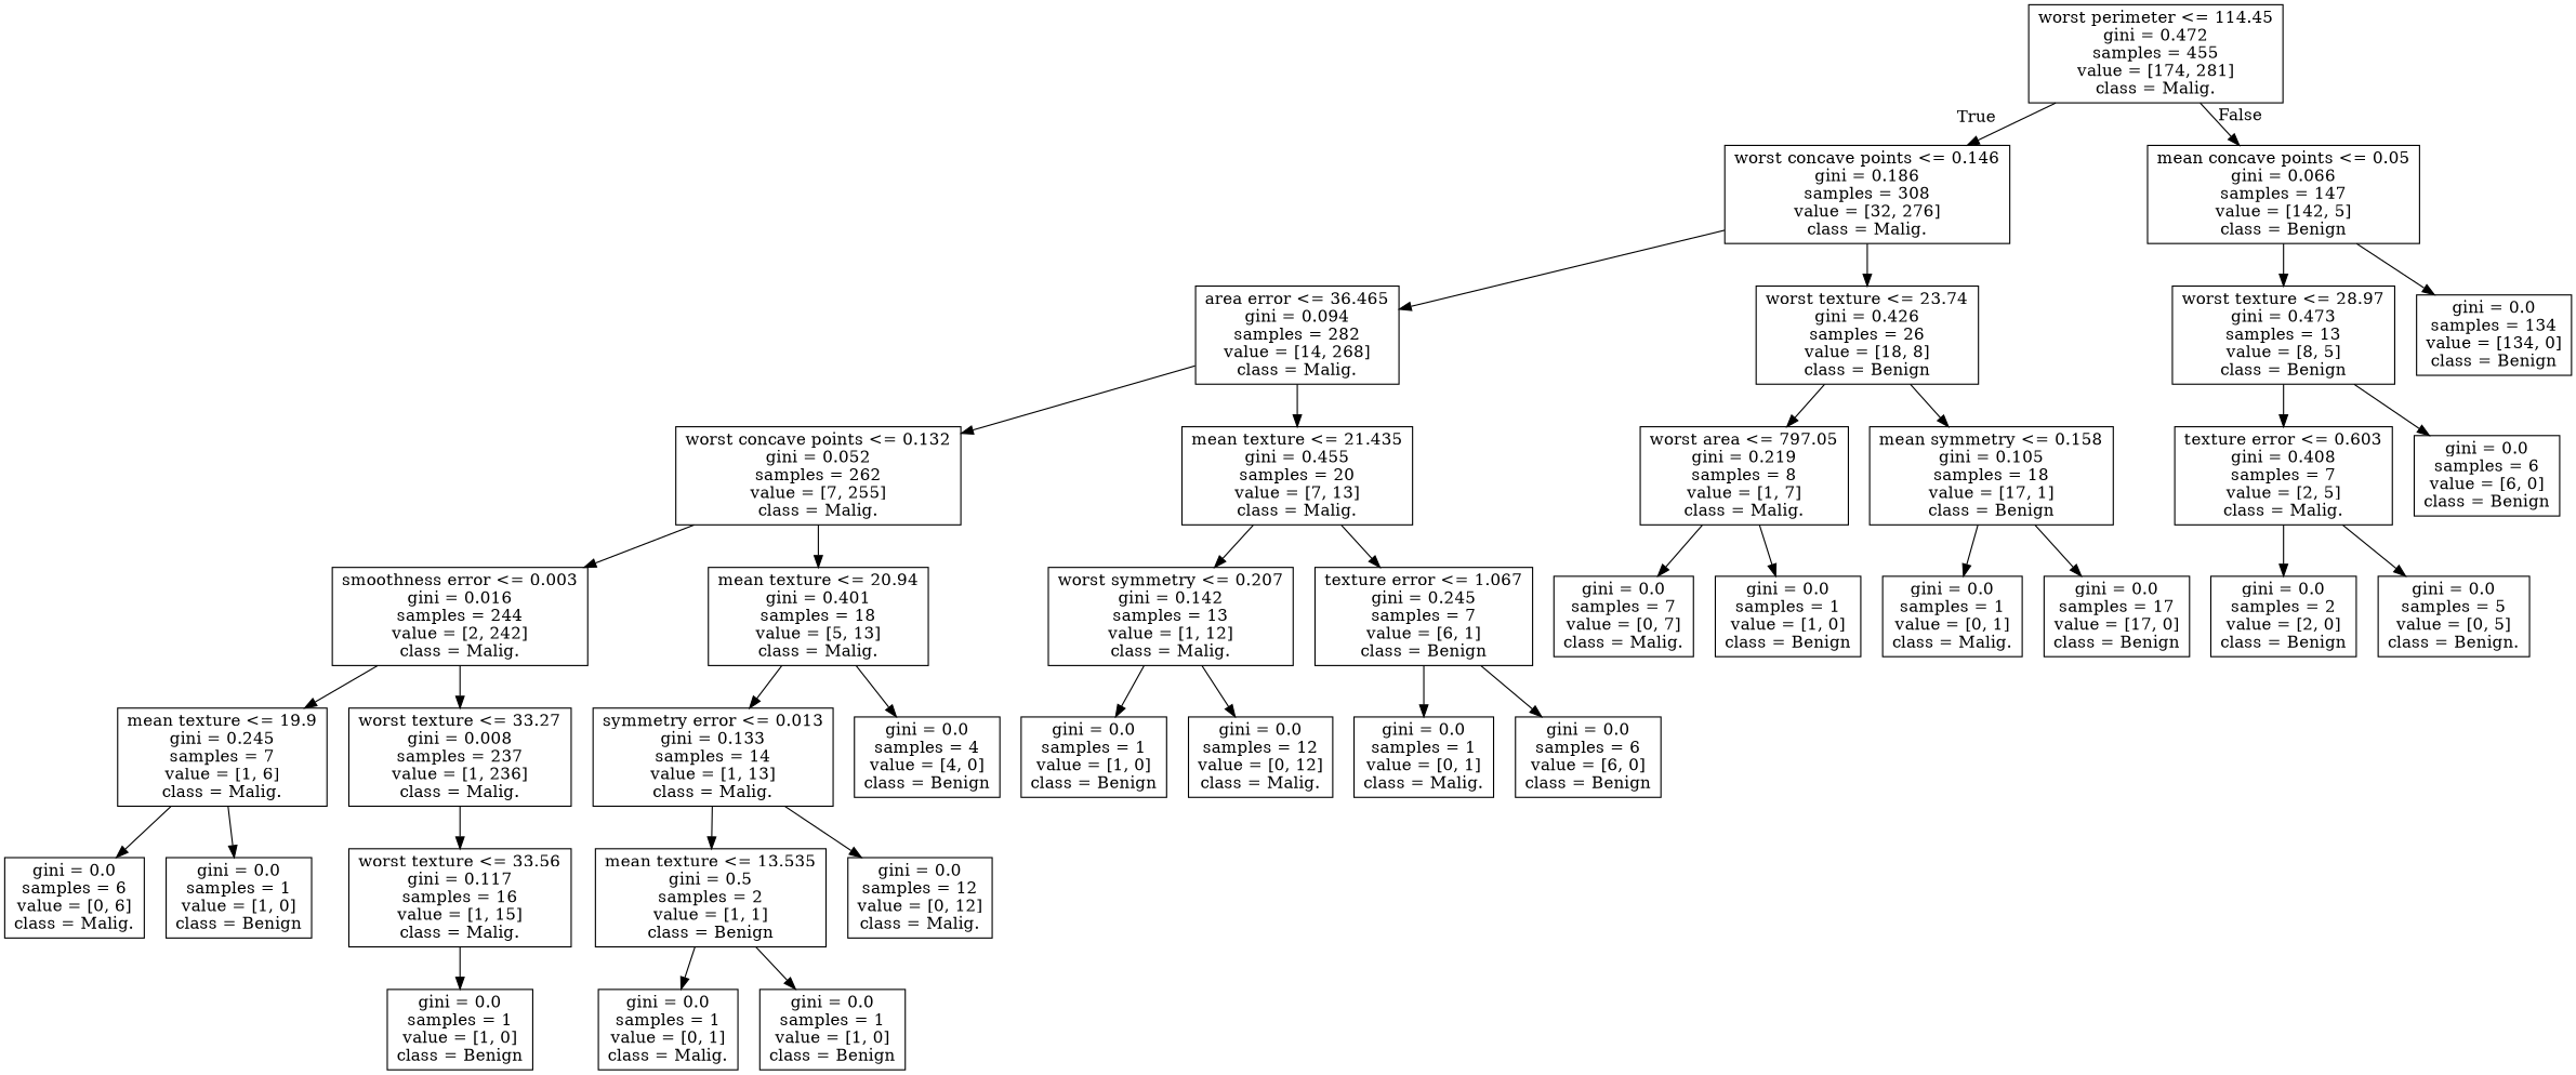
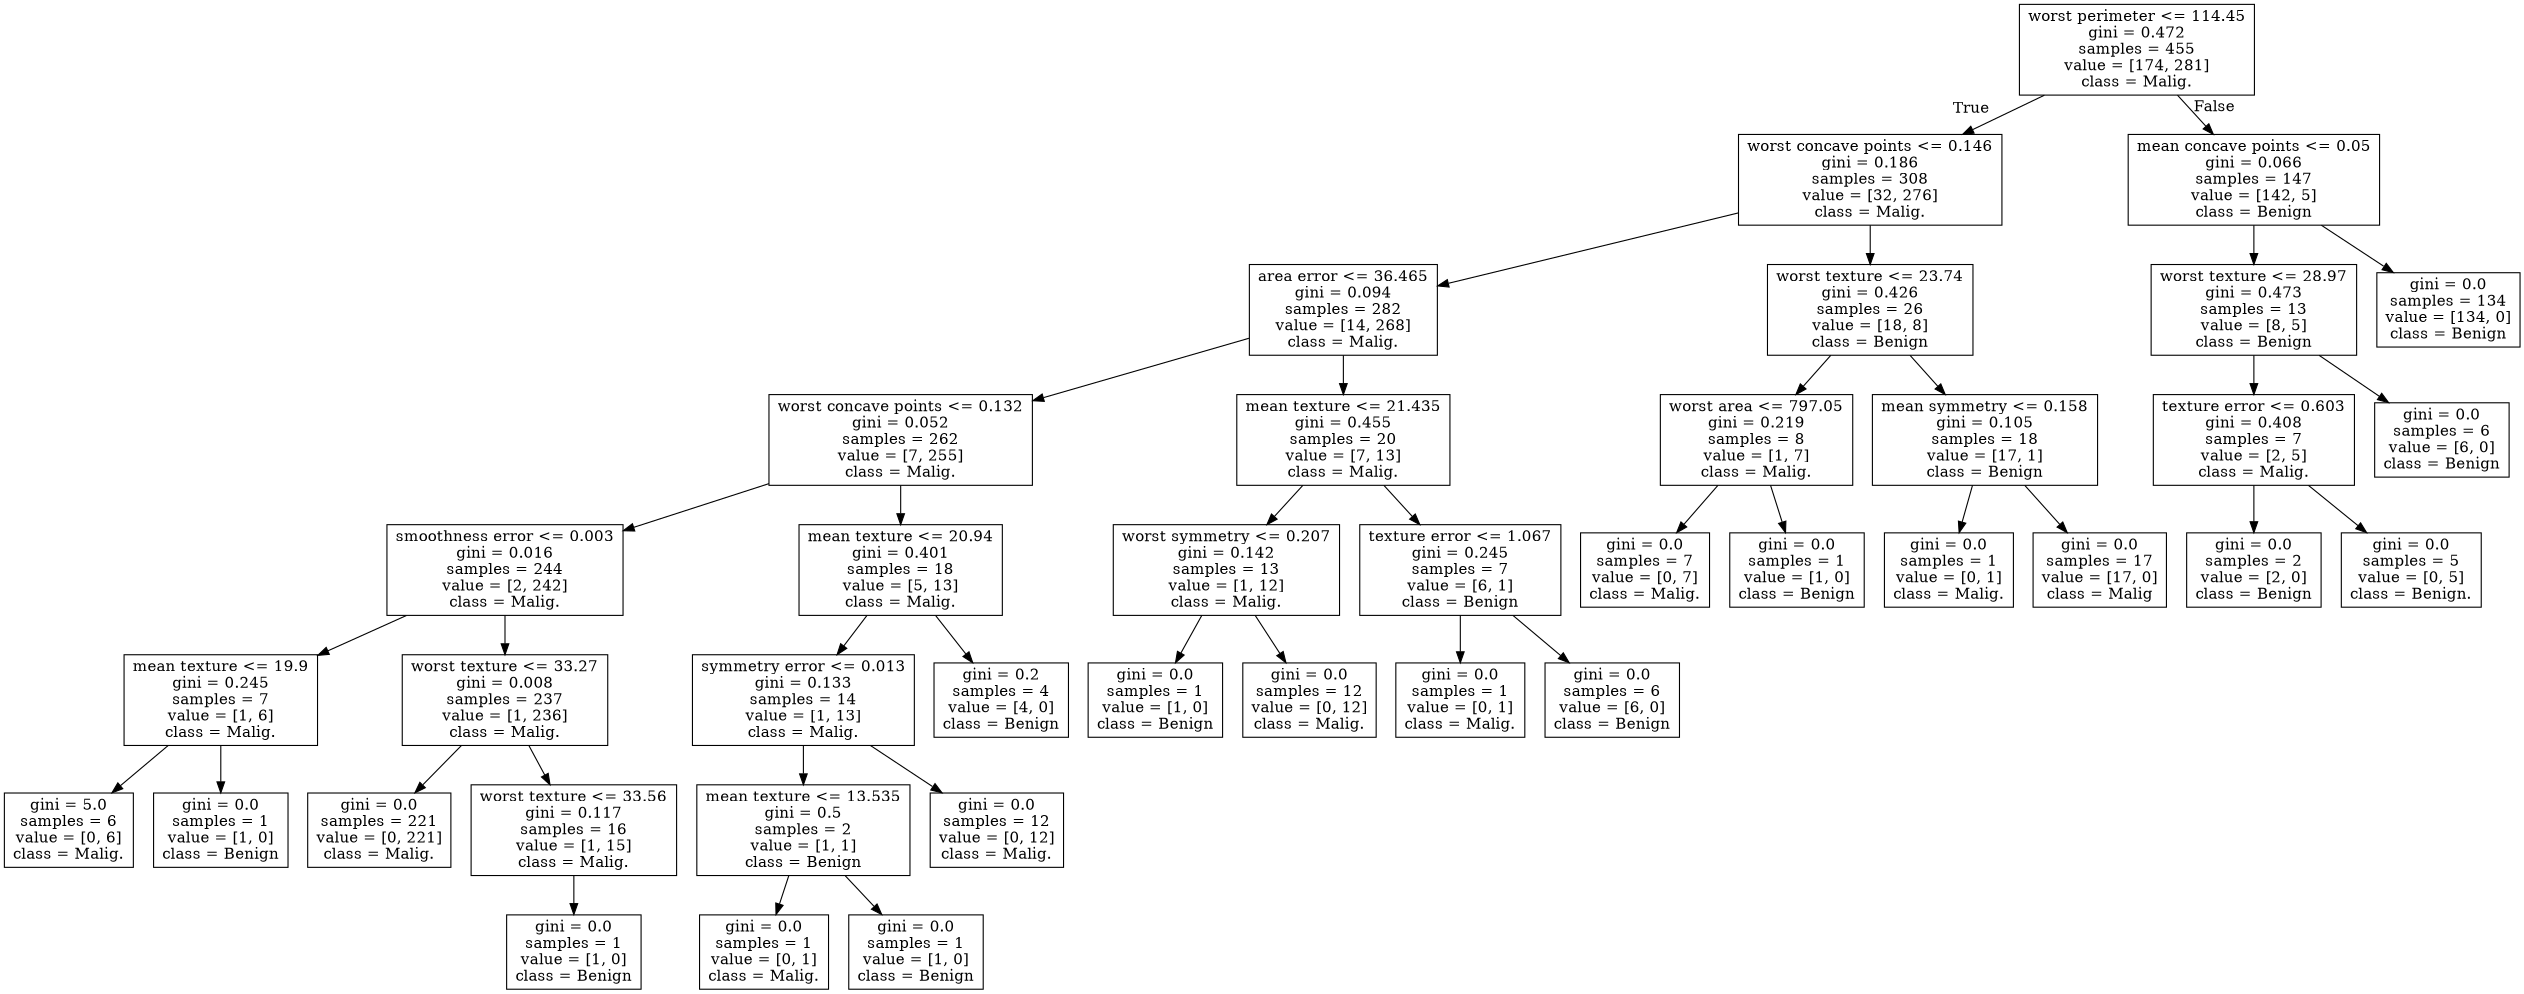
  digraph {
    node [shape=box]
    n1 [label="worst perimeter <= 114.45\ngini = 0.472\nsamples = 455\nvalue = [174, 281]\nclass = Malig."]
    n2 [label="worst concave points <= 0.146\ngini = 0.186\nsamples = 308\nvalue = [32, 276]\nclass = Malig."]
    n3 [label="mean concave points <= 0.05\ngini = 0.066\nsamples = 147\nvalue = [142, 5]\nclass = Benign"]
    n4 [label="area error <= 36.465\ngini = 0.094\nsamples = 282\nvalue = [14, 268]\nclass = Malig."]
    n5 [label="worst texture <= 23.74\ngini = 0.426\nsamples = 26\nvalue = [18, 8]\nclass = Benign"]
    n6 [label="worst texture <= 28.97\ngini = 0.473\nsamples = 13\nvalue = [8, 5]\nclass = Benign"]
    n7 [label="gini = 0.0\nsamples = 134\nvalue = [134, 0]\nclass = Benign"]
    n8 [label="worst concave points <= 0.132\ngini = 0.052\nsamples = 262\nvalue = [7, 255]\nclass = Malig."]
    n9 [label="mean texture <= 21.435\ngini = 0.455\nsamples = 20\nvalue = [7, 13]\nclass = Malig."]
    n10 [label="worst area <= 797.05\ngini = 0.219\nsamples = 8\nvalue = [1, 7]\nclass = Malig."]
    n11 [label="mean symmetry <= 0.158\ngini = 0.105\nsamples = 18\nvalue = [17, 1]\nclass = Benign"]
    n12 [label="smoothness error <= 0.003\ngini = 0.016\nsamples = 244\nvalue = [2, 242]\nclass = Malig."]
    n13 [label="mean texture <= 20.94\ngini = 0.401\nsamples = 18\nvalue = [5, 13]\nclass = Malig."]
    n14 [label="worst symmetry <= 0.207\ngini = 0.142\nsamples = 13\nvalue = [1, 12]\nclass = Malig."]
    n15 [label="texture error <= 1.067\ngini = 0.245\nsamples = 7\nvalue = [6, 1]\nclass = Benign"]
    n16 [label="mean texture <= 19.9\ngini = 0.245\nsamples = 7\nvalue = [1, 6]\nclass = Malig."]
    n17 [label="worst texture <= 33.27\ngini = 0.008\nsamples = 237\nvalue = [1, 236]\nclass = Malig."]
    n18 [label="symmetry error <= 0.013\ngini = 0.133\nsamples = 14\nvalue = [1, 13]\nclass = Malig."]
-   n19 [label="gini = 0.0\nsamples = 4\nvalue = [4, 0]\nclass = Benign"]
-   n20 [label="gini = 0.0\nsamples = 6\nvalue = [0, 6]\nclass = Malig."]
+   n19 [label="gini = 0.2\nsamples = 4\nvalue = [4, 0]\nclass = Benign"]
+   n20 [label="gini = 5.0\nsamples = 6\nvalue = [0, 6]\nclass = Malig."]
    n21 [label="gini = 0.0\nsamples = 1\nvalue = [1, 0]\nclass = Benign"]
+   n22 [label="gini = 0.0\nsamples = 221\nvalue = [0, 221]\nclass = Malig."]
    n23 [label="worst texture <= 33.56\ngini = 0.117\nsamples = 16\nvalue = [1, 15]\nclass = Malig."]
    n24 [label="gini = 0.0\nsamples = 1\nvalue = [1, 0]\nclass = Benign"]
    n25 [label="mean texture <= 13.535\ngini = 0.5\nsamples = 2\nvalue = [1, 1]\nclass = Benign"]
    n26 [label="gini = 0.0\nsamples = 12\nvalue = [0, 12]\nclass = Malig."]
    n27 [label="gini = 0.0\nsamples = 1\nvalue = [0, 1]\nclass = Malig."]
    n28 [label="gini = 0.0\nsamples = 1\nvalue = [1, 0]\nclass = Benign"]
    n29 [label="gini = 0.0\nsamples = 1\nvalue = [1, 0]\nclass = Benign"]
    n30 [label="gini = 0.0\nsamples = 12\nvalue = [0, 12]\nclass = Malig."]
    n31 [label="gini = 0.0\nsamples = 1\nvalue = [0, 1]\nclass = Malig."]
    n32 [label="gini = 0.0\nsamples = 6\nvalue = [6, 0]\nclass = Benign"]
    n33 [label="gini = 0.0\nsamples = 7\nvalue = [0, 7]\nclass = Malig."]
    n34 [label="gini = 0.0\nsamples = 1\nvalue = [1, 0]\nclass = Benign"]
    n35 [label="gini = 0.0\nsamples = 1\nvalue = [0, 1]\nclass = Malig."]
-   n36 [label="gini = 0.0\nsamples = 17\nvalue = [17, 0]\nclass = Benign"]
+   n36 [label="gini = 0.0\nsamples = 17\nvalue = [17, 0]\nclass = Malig"]
    n37 [label="texture error <= 0.603\ngini = 0.408\nsamples = 7\nvalue = [2, 5]\nclass = Malig."]
    n38 [label="gini = 0.0\nsamples = 6\nvalue = [6, 0]\nclass = Benign"]
    n39 [label="gini = 0.0\nsamples = 2\nvalue = [2, 0]\nclass = Benign"]
    n40 [label="gini = 0.0\nsamples = 5\nvalue = [0, 5]\nclass = Benign."]
    n1 -> n2 [headlabel=True labelangle=45 labeldistance=2.5]
    n1 -> n3 [headlabel=False labelangle=-45 labeldistance=2.5]
    n2 -> n4
    n2 -> n5
    n3 -> n6
    n3 -> n7
    n4 -> n8
    n4 -> n9
    n5 -> n10
    n5 -> n11
    n6 -> n37
    n6 -> n38
    n8 -> n12
    n8 -> n13
    n9 -> n14
    n9 -> n15
    n10 -> n33
    n10 -> n34
    n11 -> n35
    n11 -> n36
    n12 -> n16
    n12 -> n17
    n13 -> n18
    n13 -> n19
    n14 -> n29
    n14 -> n30
    n15 -> n31
    n15 -> n32
    n16 -> n20
    n16 -> n21
+   n17 -> n22
    n17 -> n23
    n18 -> n25
    n18 -> n26
    n23 -> n24
    n25 -> n27
    n25 -> n28
    n37 -> n39
    n37 -> n40
  }
